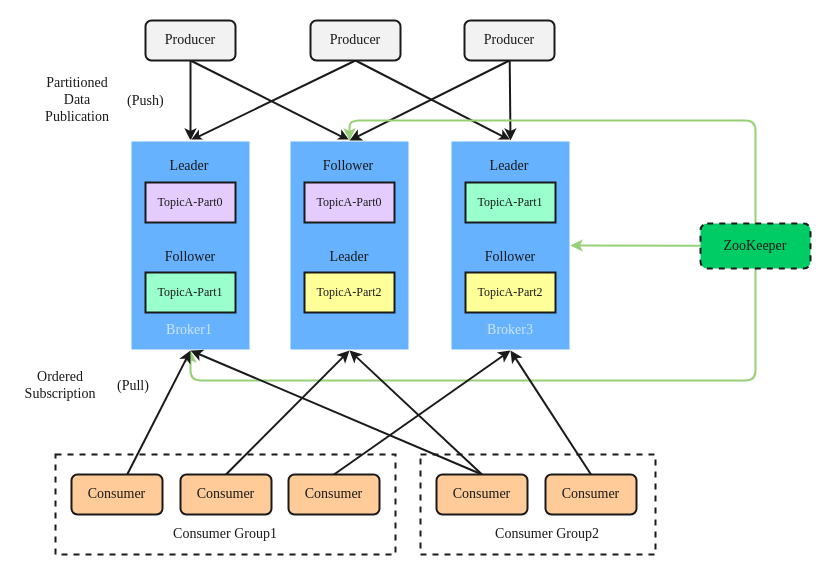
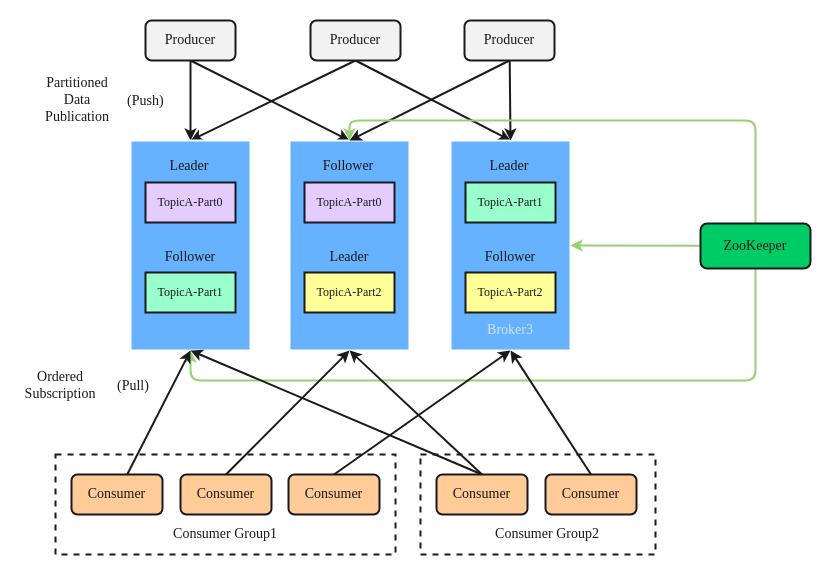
  <mxCell id="0" />
  <mxCell id="1" parent="0" />
  <mxCell id="2" value="" style="edgeStyle=none;rounded=1;jumpStyle=none;jumpSize=6;html=1;shadow=0;labelBackgroundColor=none;startArrow=none;startFill=0;endArrow=classic;endFill=1;jettySize=auto;orthogonalLoop=1;strokeColor=#1A1A1A;strokeWidth=2;fillColor=#B3FF66;gradientColor=#CCFF99;fontFamily=Comic Sans MS;fontSize=14;fontColor=#1A1A1A;" edge="1" parent="1" source="4" target="8"><mxGeometry relative="1" as="geometry" /></mxCell>
  <mxCell id="3" style="edgeStyle=none;rounded=1;jumpStyle=none;jumpSize=6;html=1;shadow=0;labelBackgroundColor=none;startArrow=none;startFill=0;endArrow=classic;endFill=1;jettySize=auto;orthogonalLoop=1;strokeColor=#1A1A1A;strokeWidth=2;fillColor=#B3FF66;gradientColor=#CCFF99;fontFamily=Comic Sans MS;fontSize=14;fontColor=#1A1A1A;exitX=0.5;exitY=1;" edge="1" parent="1" source="4"><mxGeometry relative="1" as="geometry"><mxPoint x="349" y="140" as="targetPoint" /></mxGeometry></mxCell>
  <mxCell id="4" value="Producer" style="rounded=1;whiteSpace=wrap;html=1;labelBackgroundColor=none;strokeColor=#1A1A1A;strokeWidth=2;fillColor=#F2F2F2;gradientColor=none;fontFamily=Comic Sans MS;fontSize=14;fontColor=#1A1A1A;align=center;" vertex="1" parent="1"><mxGeometry x="145" y="20" width="90" height="40" as="geometry" /></mxCell>
  <mxCell id="5" style="edgeStyle=none;rounded=1;jumpStyle=none;jumpSize=6;html=1;entryX=0.5;entryY=0;shadow=0;labelBackgroundColor=none;startArrow=none;startFill=0;endArrow=classic;endFill=1;jettySize=auto;orthogonalLoop=1;strokeColor=#1A1A1A;strokeWidth=2;fillColor=#B3FF66;gradientColor=#CCFF99;fontFamily=Comic Sans MS;fontSize=14;fontColor=#1A1A1A;exitX=0.5;exitY=1;" edge="1" parent="1" source="7" target="8"><mxGeometry relative="1" as="geometry" /></mxCell>
  <mxCell id="6" style="edgeStyle=none;rounded=1;jumpStyle=none;jumpSize=6;html=1;entryX=0.5;entryY=0;shadow=0;labelBackgroundColor=none;startArrow=none;startFill=0;endArrow=classic;endFill=1;jettySize=auto;orthogonalLoop=1;strokeColor=#1A1A1A;strokeWidth=2;fillColor=#B3FF66;gradientColor=#CCFF99;fontFamily=Comic Sans MS;fontSize=14;fontColor=#1A1A1A;exitX=0.5;exitY=1;" edge="1" parent="1" source="7" target="18"><mxGeometry relative="1" as="geometry" /></mxCell>
  <mxCell id="7" value="Producer" style="rounded=1;whiteSpace=wrap;html=1;labelBackgroundColor=none;strokeColor=#1A1A1A;strokeWidth=2;fillColor=#F2F2F2;gradientColor=none;fontFamily=Comic Sans MS;fontSize=14;fontColor=#1A1A1A;align=center;" vertex="1" parent="1"><mxGeometry x="310" y="20" width="90" height="40" as="geometry" /></mxCell>
  <mxCell id="8" value="" style="rounded=0;whiteSpace=wrap;html=1;labelBackgroundColor=none;strokeColor=#FFFFFF;strokeWidth=2;fillColor=#66B2FF;gradientColor=none;fontFamily=Comic Sans MS;fontSize=14;fontColor=#1A1A1A;align=center;" vertex="1" parent="1"><mxGeometry x="130" y="140" width="120" height="210" as="geometry" /></mxCell>
  <mxCell id="9" value="&lt;font style=&quot;font-size: 12px&quot;&gt;TopicA-Part0&lt;/font&gt;" style="rounded=0;whiteSpace=wrap;html=1;labelBackgroundColor=none;strokeColor=#1A1A1A;strokeWidth=2;fillColor=#E5CCFF;gradientColor=none;fontFamily=Comic Sans MS;fontSize=14;fontColor=#1A1A1A;align=center;" vertex="1" parent="1"><mxGeometry x="145" y="182" width="90" height="40" as="geometry" /></mxCell>
  <mxCell id="10" value="Leader" style="text;html=1;strokeColor=none;fillColor=none;align=center;verticalAlign=middle;whiteSpace=wrap;rounded=0;labelBackgroundColor=none;fontFamily=Comic Sans MS;fontSize=14;fontColor=#1A1A1A;" vertex="1" parent="1"><mxGeometry x="169" y="156" width="40" height="20" as="geometry" /></mxCell>
  <mxCell id="11" value="&lt;font style=&quot;font-size: 12px&quot;&gt;TopicA-Part1&lt;/font&gt;" style="rounded=0;whiteSpace=wrap;html=1;labelBackgroundColor=none;strokeColor=#1A1A1A;strokeWidth=2;fillColor=#99FFCC;gradientColor=none;fontFamily=Comic Sans MS;fontSize=14;fontColor=#1A1A1A;align=center;" vertex="1" parent="1"><mxGeometry x="145" y="272" width="90" height="40" as="geometry" /></mxCell>
  <mxCell id="12" value="Follower" style="text;html=1;strokeColor=none;fillColor=none;align=center;verticalAlign=middle;whiteSpace=wrap;rounded=0;labelBackgroundColor=none;fontFamily=Comic Sans MS;fontSize=14;fontColor=#1A1A1A;" vertex="1" parent="1"><mxGeometry x="170" y="247" width="40" height="20" as="geometry" /></mxCell>
  <mxCell id="13" value="" style="rounded=0;whiteSpace=wrap;html=1;labelBackgroundColor=none;strokeColor=#FFFFFF;strokeWidth=2;fillColor=#66B2FF;gradientColor=none;fontFamily=Comic Sans MS;fontSize=14;fontColor=#1A1A1A;align=center;" vertex="1" parent="1"><mxGeometry x="289" y="140" width="120" height="210" as="geometry" /></mxCell>
  <mxCell id="14" value="&lt;font style=&quot;font-size: 12px&quot;&gt;TopicA-Part0&lt;/font&gt;" style="rounded=0;whiteSpace=wrap;html=1;labelBackgroundColor=none;strokeColor=#1A1A1A;strokeWidth=2;fillColor=#E5CCFF;gradientColor=none;fontFamily=Comic Sans MS;fontSize=14;fontColor=#1A1A1A;align=center;" vertex="1" parent="1"><mxGeometry x="304" y="182" width="90" height="40" as="geometry" /></mxCell>
  <mxCell id="15" value="Follower" style="text;html=1;strokeColor=none;fillColor=none;align=center;verticalAlign=middle;whiteSpace=wrap;rounded=0;labelBackgroundColor=none;fontFamily=Comic Sans MS;fontSize=14;fontColor=#1A1A1A;" vertex="1" parent="1"><mxGeometry x="328" y="156" width="40" height="20" as="geometry" /></mxCell>
  <mxCell id="16" value="&lt;font style=&quot;font-size: 12px&quot;&gt;TopicA-Part2&lt;/font&gt;" style="rounded=0;whiteSpace=wrap;html=1;labelBackgroundColor=none;strokeColor=#1A1A1A;strokeWidth=2;fillColor=#FFFF99;gradientColor=none;fontFamily=Comic Sans MS;fontSize=14;fontColor=#1A1A1A;align=center;" vertex="1" parent="1"><mxGeometry x="304" y="272" width="90" height="40" as="geometry" /></mxCell>
  <mxCell id="17" value="Leader" style="text;html=1;strokeColor=none;fillColor=none;align=center;verticalAlign=middle;whiteSpace=wrap;rounded=0;labelBackgroundColor=none;fontFamily=Comic Sans MS;fontSize=14;fontColor=#1A1A1A;" vertex="1" parent="1"><mxGeometry x="329" y="247" width="40" height="20" as="geometry" /></mxCell>
  <mxCell id="18" value="" style="rounded=0;whiteSpace=wrap;html=1;labelBackgroundColor=none;strokeColor=#FFFFFF;strokeWidth=2;fillColor=#66B2FF;gradientColor=none;fontFamily=Comic Sans MS;fontSize=14;fontColor=#1A1A1A;align=center;" vertex="1" parent="1"><mxGeometry x="450" y="140" width="120" height="210" as="geometry" /></mxCell>
  <mxCell id="19" value="&lt;font style=&quot;font-size: 12px&quot;&gt;TopicA-Part1&lt;/font&gt;" style="rounded=0;whiteSpace=wrap;html=1;labelBackgroundColor=none;strokeColor=#1A1A1A;strokeWidth=2;fillColor=#99FFCC;gradientColor=none;fontFamily=Comic Sans MS;fontSize=14;fontColor=#1A1A1A;align=center;" vertex="1" parent="1"><mxGeometry x="465" y="182" width="90" height="40" as="geometry" /></mxCell>
  <mxCell id="20" value="Leader" style="text;html=1;strokeColor=none;fillColor=none;align=center;verticalAlign=middle;whiteSpace=wrap;rounded=0;labelBackgroundColor=none;fontFamily=Comic Sans MS;fontSize=14;fontColor=#1A1A1A;" vertex="1" parent="1"><mxGeometry x="489" y="156" width="40" height="20" as="geometry" /></mxCell>
  <mxCell id="21" value="&lt;font style=&quot;font-size: 12px&quot;&gt;TopicA-Part2&lt;/font&gt;" style="rounded=0;whiteSpace=wrap;html=1;labelBackgroundColor=none;strokeColor=#1A1A1A;strokeWidth=2;fillColor=#FFFF99;gradientColor=none;fontFamily=Comic Sans MS;fontSize=14;fontColor=#1A1A1A;align=center;" vertex="1" parent="1"><mxGeometry x="465" y="272" width="90" height="40" as="geometry" /></mxCell>
  <mxCell id="22" value="Follower" style="text;html=1;strokeColor=none;fillColor=none;align=center;verticalAlign=middle;whiteSpace=wrap;rounded=0;labelBackgroundColor=none;fontFamily=Comic Sans MS;fontSize=14;fontColor=#1A1A1A;" vertex="1" parent="1"><mxGeometry x="490" y="247" width="40" height="20" as="geometry" /></mxCell>
  <mxCell id="23" value="Partitioned Data&lt;div&gt;Publication&lt;/div&gt;" style="text;html=1;strokeColor=none;fillColor=none;align=center;verticalAlign=middle;whiteSpace=wrap;rounded=0;labelBackgroundColor=none;fontFamily=Comic Sans MS;fontSize=14;fontColor=#1A1A1A;" vertex="1" parent="1"><mxGeometry x="37" y="80" width="80" height="40" as="geometry" /></mxCell>
  <mxCell id="24" style="edgeStyle=none;rounded=1;jumpStyle=none;jumpSize=6;html=1;entryX=0.5;entryY=0;shadow=0;labelBackgroundColor=none;startArrow=none;startFill=0;endArrow=classic;endFill=1;jettySize=auto;orthogonalLoop=1;strokeColor=#1A1A1A;strokeWidth=2;fillColor=#B3FF66;gradientColor=#CCFF99;fontFamily=Comic Sans MS;fontSize=14;fontColor=#1A1A1A;" edge="1" parent="1" source="26" target="18"><mxGeometry relative="1" as="geometry" /></mxCell>
  <mxCell id="25" style="edgeStyle=none;rounded=1;jumpStyle=none;jumpSize=6;html=1;entryX=0.5;entryY=0;shadow=0;labelBackgroundColor=none;startArrow=none;startFill=0;endArrow=classic;endFill=1;jettySize=auto;orthogonalLoop=1;strokeColor=#1A1A1A;strokeWidth=2;fillColor=#B3FF66;gradientColor=#CCFF99;fontFamily=Comic Sans MS;fontSize=14;fontColor=#1A1A1A;exitX=0.5;exitY=1;" edge="1" parent="1" source="26" target="13"><mxGeometry relative="1" as="geometry" /></mxCell>
  <mxCell id="26" value="Producer" style="rounded=1;whiteSpace=wrap;html=1;labelBackgroundColor=none;strokeColor=#1A1A1A;strokeWidth=2;fillColor=#F2F2F2;gradientColor=none;fontFamily=Comic Sans MS;fontSize=14;fontColor=#1A1A1A;align=center;" vertex="1" parent="1"><mxGeometry x="464" y="20" width="90" height="40" as="geometry" /></mxCell>
  <mxCell id="27" value="(Push)" style="text;html=1;resizable=0;points=[];autosize=1;align=left;verticalAlign=top;spacingTop=-4;fontSize=14;fontFamily=Comic Sans MS;fontColor=#1A1A1A;" vertex="1" parent="1"><mxGeometry x="125" y="90" width="60" height="20" as="geometry" /></mxCell>
  <mxCell id="28" style="edgeStyle=none;rounded=1;jumpStyle=none;jumpSize=6;html=1;entryX=1;entryY=0.5;shadow=0;labelBackgroundColor=none;startArrow=none;startFill=0;endArrow=classic;endFill=1;jettySize=auto;orthogonalLoop=1;strokeColor=#97D077;strokeWidth=2;fillColor=#B3FF66;gradientColor=#CCFF99;fontFamily=Comic Sans MS;fontSize=14;fontColor=#1A1A1A;" edge="1" parent="1" source="31" target="18"><mxGeometry relative="1" as="geometry" /></mxCell>
  <mxCell id="29" style="edgeStyle=elbowEdgeStyle;rounded=1;jumpStyle=none;jumpSize=6;html=1;entryX=0.5;entryY=0;shadow=0;labelBackgroundColor=none;startArrow=none;startFill=0;endArrow=classic;endFill=1;jettySize=auto;orthogonalLoop=1;strokeColor=#97D077;strokeWidth=2;fillColor=#B3FF66;gradientColor=#CCFF99;fontFamily=Comic Sans MS;fontSize=14;fontColor=#1A1A1A;" edge="1" parent="1" source="31" target="13"><mxGeometry relative="1" as="geometry"><Array as="points"><mxPoint x="550" y="120" /></Array></mxGeometry></mxCell>
  <mxCell id="30" style="edgeStyle=elbowEdgeStyle;rounded=1;jumpStyle=none;jumpSize=6;html=1;entryX=0.5;entryY=1;shadow=0;labelBackgroundColor=none;startArrow=none;startFill=0;endArrow=classic;endFill=1;jettySize=auto;orthogonalLoop=1;strokeColor=#97D077;strokeWidth=2;fillColor=#B3FF66;gradientColor=#CCFF99;fontFamily=Comic Sans MS;fontSize=14;fontColor=#1A1A1A;exitX=0.5;exitY=1;" edge="1" parent="1" source="31" target="8"><mxGeometry relative="1" as="geometry"><Array as="points"><mxPoint x="480" y="380" /><mxPoint x="750" y="350" /></Array></mxGeometry></mxCell>
- <mxCell id="31" value="ZooKeeper" style="rounded=1;whiteSpace=wrap;html=1;labelBackgroundColor=none;strokeColor=#1A1A1A;strokeWidth=2;fillColor=#00CC66;gradientColor=none;fontFamily=Comic Sans MS;fontSize=14;fontColor=#1A1A1A;align=center;dashed=1;" vertex="1" parent="1"><mxGeometry x="700" y="223" width="110" height="45" as="geometry" /></mxCell>
+ <mxCell id="31" value="ZooKeeper" style="rounded=1;whiteSpace=wrap;html=1;labelBackgroundColor=none;strokeColor=#1A1A1A;strokeWidth=2;fillColor=#00CC66;gradientColor=none;fontFamily=Comic Sans MS;fontSize=14;fontColor=#1A1A1A;align=center;" vertex="1" parent="1"><mxGeometry x="700" y="223" width="110" height="45" as="geometry" /></mxCell>
  <mxCell id="32" value="" style="rounded=0;whiteSpace=wrap;html=1;labelBackgroundColor=none;strokeColor=#1A1A1A;strokeWidth=2;fillColor=none;gradientColor=none;fontFamily=Comic Sans MS;fontSize=14;fontColor=#1A1A1A;align=center;dashed=1;" vertex="1" parent="1"><mxGeometry x="55" y="454" width="340" height="100" as="geometry" /></mxCell>
  <mxCell id="33" style="edgeStyle=none;rounded=1;jumpStyle=none;jumpSize=6;html=1;entryX=0.5;entryY=1;shadow=0;labelBackgroundColor=none;startArrow=none;startFill=0;endArrow=classic;endFill=1;jettySize=auto;orthogonalLoop=1;strokeColor=#1A1A1A;strokeWidth=2;fillColor=#B3FF66;gradientColor=#CCFF99;fontFamily=Comic Sans MS;fontSize=14;fontColor=#1A1A1A;exitX=0.5;exitY=0;" edge="1" parent="1" source="34" target="13"><mxGeometry relative="1" as="geometry" /></mxCell>
  <mxCell id="34" value="Consumer" style="rounded=1;whiteSpace=wrap;html=1;labelBackgroundColor=none;strokeColor=#1A1A1A;strokeWidth=2;fillColor=#FFCC99;gradientColor=none;fontFamily=Comic Sans MS;fontSize=14;fontColor=#1A1A1A;align=center;" vertex="1" parent="1"><mxGeometry x="180" y="474" width="91" height="40" as="geometry" /></mxCell>
  <mxCell id="35" style="edgeStyle=none;rounded=1;jumpStyle=none;jumpSize=6;html=1;entryX=0.5;entryY=1;shadow=0;labelBackgroundColor=none;startArrow=none;startFill=0;endArrow=classic;endFill=1;jettySize=auto;orthogonalLoop=1;strokeColor=#1A1A1A;strokeWidth=2;fillColor=#B3FF66;gradientColor=#CCFF99;fontFamily=Comic Sans MS;fontSize=14;fontColor=#1A1A1A;exitX=0.5;exitY=0;" edge="1" parent="1" source="36" target="18"><mxGeometry relative="1" as="geometry" /></mxCell>
  <mxCell id="36" value="Consumer" style="rounded=1;whiteSpace=wrap;html=1;labelBackgroundColor=none;strokeColor=#1A1A1A;strokeWidth=2;fillColor=#FFCC99;gradientColor=none;fontFamily=Comic Sans MS;fontSize=14;fontColor=#1A1A1A;align=center;" vertex="1" parent="1"><mxGeometry x="288" y="474" width="91" height="40" as="geometry" /></mxCell>
  <mxCell id="37" value="Consumer Group1" style="text;html=1;strokeColor=none;fillColor=none;align=center;verticalAlign=middle;whiteSpace=wrap;rounded=0;labelBackgroundColor=none;fontFamily=Comic Sans MS;fontSize=14;fontColor=#1A1A1A;" vertex="1" parent="1"><mxGeometry x="160" y="524" width="130" height="20" as="geometry" /></mxCell>
  <mxCell id="38" style="rounded=1;jumpStyle=none;jumpSize=6;html=1;entryX=0.5;entryY=1;shadow=0;labelBackgroundColor=none;startArrow=none;startFill=0;endArrow=classic;endFill=1;jettySize=auto;orthogonalLoop=1;strokeColor=#1A1A1A;strokeWidth=2;fillColor=#B3FF66;gradientColor=#CCFF99;fontFamily=Comic Sans MS;fontSize=14;fontColor=#1A1A1A;" edge="1" parent="1" source="39" target="8"><mxGeometry relative="1" as="geometry" /></mxCell>
  <mxCell id="39" value="Consumer" style="rounded=1;whiteSpace=wrap;html=1;labelBackgroundColor=none;strokeColor=#1A1A1A;strokeWidth=2;fillColor=#FFCC99;gradientColor=none;fontFamily=Comic Sans MS;fontSize=14;fontColor=#1A1A1A;align=center;" vertex="1" parent="1"><mxGeometry x="71" y="474" width="91" height="40" as="geometry" /></mxCell>
  <mxCell id="40" value="" style="rounded=0;whiteSpace=wrap;html=1;labelBackgroundColor=none;strokeColor=#1A1A1A;strokeWidth=2;fillColor=none;gradientColor=none;fontFamily=Comic Sans MS;fontSize=14;fontColor=#1A1A1A;align=center;dashed=1;" vertex="1" parent="1"><mxGeometry x="420" y="454" width="235" height="100" as="geometry" /></mxCell>
  <mxCell id="41" style="edgeStyle=none;rounded=1;jumpStyle=none;jumpSize=6;html=1;entryX=0.5;entryY=1;shadow=0;labelBackgroundColor=none;startArrow=none;startFill=0;endArrow=classic;endFill=1;jettySize=auto;orthogonalLoop=1;strokeColor=#1A1A1A;strokeWidth=2;fillColor=#B3FF66;gradientColor=#CCFF99;fontFamily=Comic Sans MS;fontSize=14;fontColor=#CCE5FF;exitX=0.5;exitY=0;" edge="1" parent="1" source="42" target="18"><mxGeometry relative="1" as="geometry" /></mxCell>
  <mxCell id="42" value="Consumer" style="rounded=1;whiteSpace=wrap;html=1;labelBackgroundColor=none;strokeColor=#1A1A1A;strokeWidth=2;fillColor=#FFCC99;gradientColor=none;fontFamily=Comic Sans MS;fontSize=14;fontColor=#1A1A1A;align=center;" vertex="1" parent="1"><mxGeometry x="545" y="474" width="91" height="40" as="geometry" /></mxCell>
  <mxCell id="43" value="Consumer Group2" style="text;html=1;strokeColor=none;fillColor=none;align=center;verticalAlign=middle;whiteSpace=wrap;rounded=0;labelBackgroundColor=none;fontFamily=Comic Sans MS;fontSize=14;fontColor=#1A1A1A;" vertex="1" parent="1"><mxGeometry x="482" y="524" width="130" height="20" as="geometry" /></mxCell>
  <mxCell id="44" style="edgeStyle=none;rounded=1;jumpStyle=none;jumpSize=6;html=1;entryX=0.5;entryY=1;shadow=0;labelBackgroundColor=none;startArrow=none;startFill=0;endArrow=classic;endFill=1;jettySize=auto;orthogonalLoop=1;strokeColor=#1A1A1A;strokeWidth=2;fillColor=#B3FF66;gradientColor=#CCFF99;fontFamily=Comic Sans MS;fontSize=14;fontColor=#CCE5FF;exitX=0.5;exitY=0;" edge="1" parent="1" source="46" target="8"><mxGeometry relative="1" as="geometry" /></mxCell>
  <mxCell id="45" style="edgeStyle=none;rounded=1;jumpStyle=none;jumpSize=6;html=1;entryX=0.5;entryY=1;shadow=0;labelBackgroundColor=none;startArrow=none;startFill=0;endArrow=classic;endFill=1;jettySize=auto;orthogonalLoop=1;strokeColor=#1A1A1A;strokeWidth=2;fillColor=#B3FF66;gradientColor=#CCFF99;fontFamily=Comic Sans MS;fontSize=14;fontColor=#CCE5FF;exitX=0.5;exitY=0;" edge="1" parent="1" source="46" target="13"><mxGeometry relative="1" as="geometry" /></mxCell>
  <mxCell id="46" value="Consumer" style="rounded=1;whiteSpace=wrap;html=1;labelBackgroundColor=none;strokeColor=#1A1A1A;strokeWidth=2;fillColor=#FFCC99;gradientColor=none;fontFamily=Comic Sans MS;fontSize=14;fontColor=#1A1A1A;align=center;" vertex="1" parent="1"><mxGeometry x="436" y="474" width="91" height="40" as="geometry" /></mxCell>
- <mxCell id="47" value="Broker1" style="text;html=1;strokeColor=none;fillColor=none;align=center;verticalAlign=middle;whiteSpace=wrap;rounded=0;dashed=1;labelBackgroundColor=none;fontFamily=Comic Sans MS;fontSize=14;fontColor=#CCE5FF;" vertex="1" parent="1"><mxGeometry x="169" y="320" width="40" height="20" as="geometry" /></mxCell>
  <mxCell id="48" value="Broker3" style="text;html=1;strokeColor=none;fillColor=none;align=center;verticalAlign=middle;whiteSpace=wrap;rounded=0;dashed=1;labelBackgroundColor=none;fontFamily=Comic Sans MS;fontSize=14;fontColor=#CCE5FF;" vertex="1" parent="1"><mxGeometry x="490" y="320" width="40" height="20" as="geometry" /></mxCell>
  <mxCell id="49" value="Ordered&lt;div&gt;Subscription&lt;/div&gt;" style="text;html=1;strokeColor=none;fillColor=none;align=center;verticalAlign=middle;whiteSpace=wrap;rounded=0;labelBackgroundColor=none;fontFamily=Comic Sans MS;fontSize=14;fontColor=#1A1A1A;" vertex="1" parent="1"><mxGeometry x="20" y="370" width="80" height="30" as="geometry" /></mxCell>
  <mxCell id="50" value="(Pull)" style="text;html=1;resizable=0;points=[];autosize=1;align=left;verticalAlign=top;spacingTop=-4;fontSize=14;fontFamily=Comic Sans MS;fontColor=#1A1A1A;" vertex="1" parent="1"><mxGeometry x="115" y="375" width="50" height="20" as="geometry" /></mxCell>
